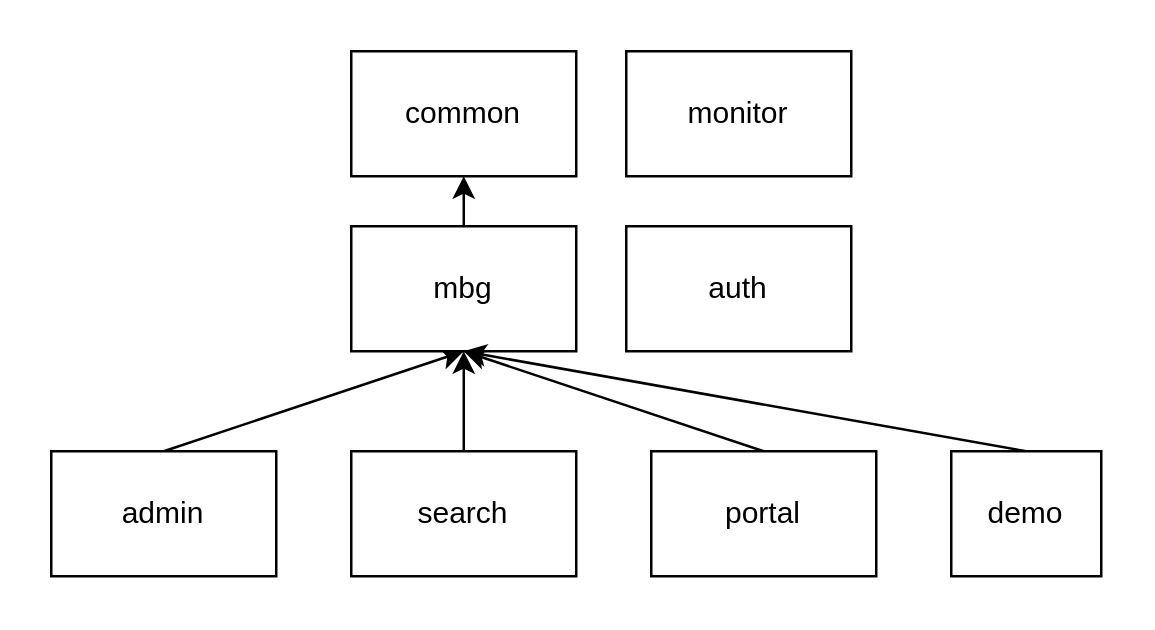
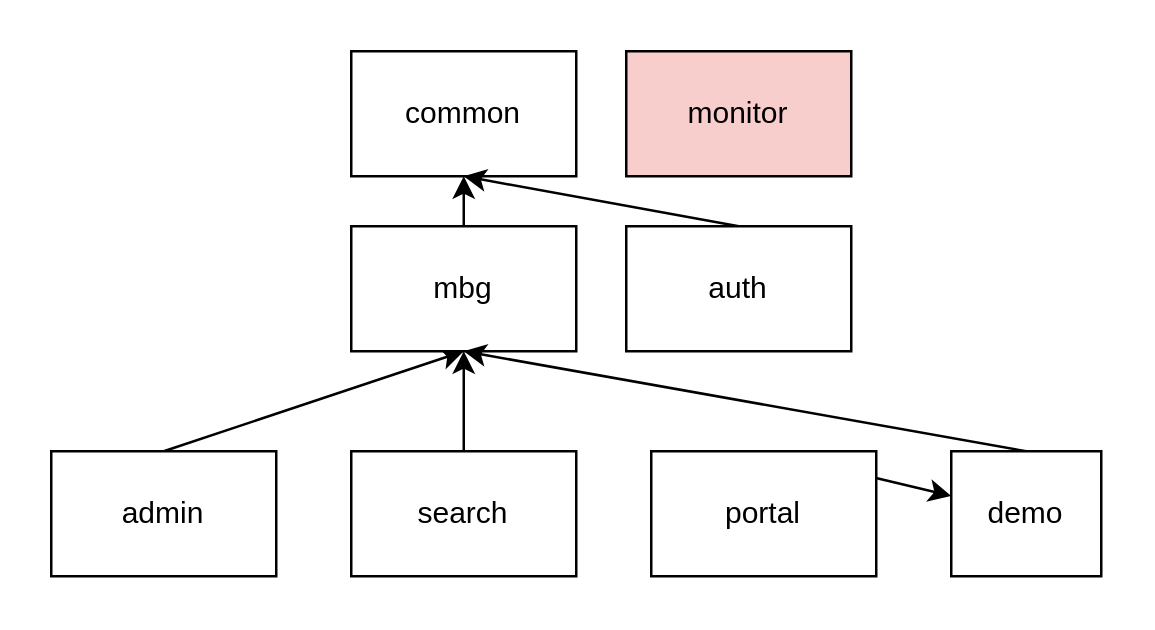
  <mxCell id="0" />
  <mxCell id="1" parent="0" />
  <mxCell id="2" style="rounded=0;orthogonalLoop=1;jettySize=auto;html=1;exitX=0.5;exitY=0;exitDx=0;exitDy=0;entryX=0.5;entryY=1;entryDx=0;entryDy=0;" edge="1" parent="1" source="3" target="9"><mxGeometry relative="1" as="geometry" /></mxCell>
  <mxCell id="3" value="admin" style="rounded=0;whiteSpace=wrap;html=1;" vertex="1" parent="1"><mxGeometry x="20" y="180" width="90" height="50" as="geometry" /></mxCell>
  <mxCell id="4" style="edgeStyle=none;rounded=0;orthogonalLoop=1;jettySize=auto;html=1;exitX=0.5;exitY=0;exitDx=0;exitDy=0;entryX=0.5;entryY=1;entryDx=0;entryDy=0;" edge="1" parent="1" source="5" target="9"><mxGeometry relative="1" as="geometry" /></mxCell>
  <mxCell id="5" value="search" style="rounded=0;whiteSpace=wrap;html=1;" vertex="1" parent="1"><mxGeometry x="140" y="180" width="90" height="50" as="geometry" /></mxCell>
- <mxCell id="6" style="edgeStyle=none;rounded=0;orthogonalLoop=1;jettySize=auto;html=1;exitX=0.5;exitY=0;exitDx=0;exitDy=0;entryX=0.5;entryY=1;entryDx=0;entryDy=0;" edge="1" parent="1" source="7" target="9"><mxGeometry relative="1" as="geometry" /></mxCell>
+ <mxCell id="6" style="edgeStyle=none;rounded=0;orthogonalLoop=1;jettySize=auto;html=1;exitX=0.5;exitY=0;exitDx=0;exitDy=0;" edge="1" parent="1" source="7" target="14"><mxGeometry relative="1" as="geometry" /></mxCell>
  <mxCell id="7" value="portal" style="rounded=0;whiteSpace=wrap;html=1;" vertex="1" parent="1"><mxGeometry x="260" y="180" width="90" height="50" as="geometry" /></mxCell>
  <mxCell id="8" value="" style="edgeStyle=none;rounded=0;orthogonalLoop=1;jettySize=auto;html=1;" edge="1" parent="1" source="9" target="10"><mxGeometry relative="1" as="geometry" /></mxCell>
  <mxCell id="9" value="mbg" style="rounded=0;whiteSpace=wrap;html=1;" vertex="1" parent="1"><mxGeometry x="140" y="90" width="90" height="50" as="geometry" /></mxCell>
  <mxCell id="10" value="common" style="rounded=0;whiteSpace=wrap;html=1;" vertex="1" parent="1"><mxGeometry x="140" y="20" width="90" height="50" as="geometry" /></mxCell>
+ <mxCell id="11" style="edgeStyle=none;rounded=0;orthogonalLoop=1;jettySize=auto;html=1;exitX=0.5;exitY=0;exitDx=0;exitDy=0;entryX=0.5;entryY=1;entryDx=0;entryDy=0;" edge="1" parent="1" source="12" target="10"><mxGeometry relative="1" as="geometry" /></mxCell>
  <mxCell id="12" value="auth" style="rounded=0;whiteSpace=wrap;html=1;" vertex="1" parent="1"><mxGeometry x="250" y="90" width="90" height="50" as="geometry" /></mxCell>
  <mxCell id="13" style="edgeStyle=none;rounded=0;orthogonalLoop=1;jettySize=auto;html=1;exitX=0.5;exitY=0;exitDx=0;exitDy=0;entryX=0.5;entryY=1;entryDx=0;entryDy=0;" edge="1" parent="1" source="14" target="9"><mxGeometry relative="1" as="geometry" /></mxCell>
  <mxCell id="14" value="demo" style="rounded=0;whiteSpace=wrap;html=1;" vertex="1" parent="1"><mxGeometry x="380" y="180" width="60" height="50" as="geometry" /></mxCell>
- <mxCell id="15" value="monitor" style="rounded=0;whiteSpace=wrap;html=1;" vertex="1" parent="1"><mxGeometry x="250" y="20" width="90" height="50" as="geometry" /></mxCell>
+ <mxCell id="15" value="monitor" style="rounded=0;whiteSpace=wrap;html=1;fillColor=#f8cecc;" vertex="1" parent="1"><mxGeometry x="250" y="20" width="90" height="50" as="geometry" /></mxCell>
